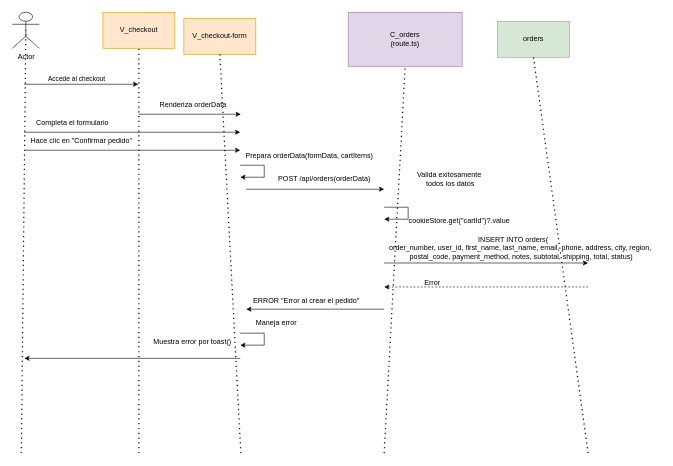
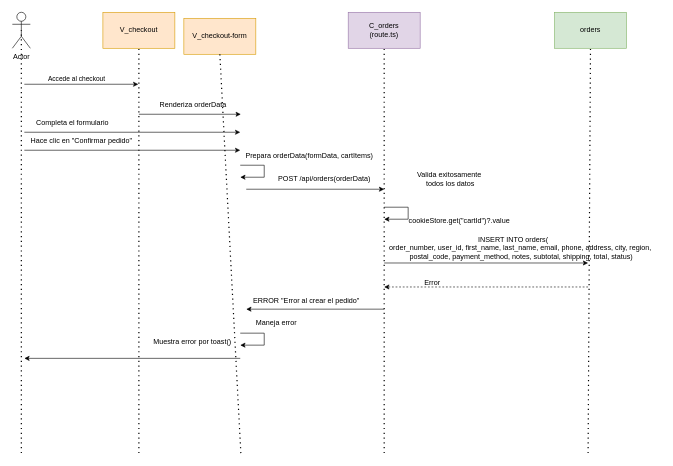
  <mxCell id="0" />
  <mxCell id="1" parent="0" />
  <mxCell id="2" value="V_checkout" style="rounded=0;whiteSpace=wrap;html=1;fillColor=#ffe6cc;strokeColor=#d79b00;" vertex="1" parent="1"><mxGeometry x="171" y="20" width="120" height="60" as="geometry" /></mxCell>
- <mxCell id="3" value="&lt;div&gt;C_orders&lt;/div&gt;&lt;div&gt;(route.ts)&lt;/div&gt;" style="rounded=0;whiteSpace=wrap;html=1;fillColor=#e1d5e7;strokeColor=#9673a6;" vertex="1" parent="1"><mxGeometry x="580" y="20" width="190" height="90" as="geometry" /></mxCell>
- <mxCell id="4" value="Actor" style="shape=umlActor;verticalLabelPosition=bottom;verticalAlign=top;html=1;outlineConnect=0;" vertex="1" parent="1"><mxGeometry x="20" y="20" width="45" height="60" as="geometry" /></mxCell>
+ <mxCell id="3" value="&lt;div&gt;C_orders&lt;/div&gt;&lt;div&gt;(route.ts)&lt;/div&gt;" style="rounded=0;whiteSpace=wrap;html=1;fillColor=#e1d5e7;strokeColor=#9673a6;" vertex="1" parent="1"><mxGeometry x="580" y="20" width="120" height="60" as="geometry" /></mxCell>
+ <mxCell id="4" value="Actor" style="shape=umlActor;verticalLabelPosition=bottom;verticalAlign=top;html=1;outlineConnect=0;" vertex="1" parent="1"><mxGeometry x="20" y="20" width="30" height="60" as="geometry" /></mxCell>
  <mxCell id="5" style="edgeStyle=orthogonalEdgeStyle;rounded=0;orthogonalLoop=1;jettySize=auto;html=1;exitX=0.5;exitY=1;exitDx=0;exitDy=0;" edge="1" parent="1" source="2" target="2"><mxGeometry relative="1" as="geometry" /></mxCell>
  <mxCell id="6" value="" style="endArrow=none;dashed=1;html=1;dashPattern=1 3;strokeWidth=2;rounded=0;entryX=0.5;entryY=0.5;entryDx=0;entryDy=0;entryPerimeter=0;" edge="1" parent="1" target="4"><mxGeometry width="50" height="50" relative="1" as="geometry"><mxPoint x="35" y="755" as="sourcePoint" /><mxPoint x="57" y="150" as="targetPoint" /></mxGeometry></mxCell>
  <mxCell id="7" value="" style="endArrow=none;dashed=1;html=1;dashPattern=1 3;strokeWidth=2;rounded=0;entryX=0.5;entryY=1;entryDx=0;entryDy=0;" edge="1" parent="1" target="3"><mxGeometry width="50" height="50" relative="1" as="geometry"><mxPoint x="640" y="755" as="sourcePoint" /><mxPoint x="880" y="350" as="targetPoint" /></mxGeometry></mxCell>
  <mxCell id="8" value="" style="endArrow=classic;html=1;rounded=0;" edge="1" parent="1"><mxGeometry width="50" height="50" relative="1" as="geometry"><mxPoint x="40" y="140" as="sourcePoint" /><mxPoint x="230" y="140" as="targetPoint" /></mxGeometry></mxCell>
  <mxCell id="9" value="Accede al checkout" style="edgeLabel;html=1;align=center;verticalAlign=middle;resizable=0;points=[];" connectable="0" vertex="1" parent="8"><mxGeometry x="-0.176" y="4" relative="1" as="geometry"><mxPoint x="8" y="-6" as="offset" /></mxGeometry></mxCell>
  <mxCell id="10" value="" style="endArrow=classic;html=1;rounded=0;" edge="1" parent="1"><mxGeometry width="50" height="50" relative="1" as="geometry"><mxPoint x="231" y="190" as="sourcePoint" /><mxPoint x="401" y="190" as="targetPoint" /></mxGeometry></mxCell>
  <mxCell id="11" value="Renderiza orderData" style="text;html=1;align=center;verticalAlign=middle;resizable=0;points=[];autosize=1;strokeColor=none;fillColor=none;" vertex="1" parent="1"><mxGeometry x="256" y="160" width="130" height="30" as="geometry" /></mxCell>
  <mxCell id="12" value="V_checkout-form" style="rounded=0;whiteSpace=wrap;html=1;fillColor=#ffe6cc;strokeColor=#d79b00;" vertex="1" parent="1"><mxGeometry x="306" y="30" width="120" height="60" as="geometry" /></mxCell>
  <mxCell id="13" value="" style="endArrow=none;dashed=1;html=1;dashPattern=1 3;strokeWidth=2;rounded=0;entryX=0.5;entryY=1;entryDx=0;entryDy=0;" edge="1" parent="1" target="12"><mxGeometry width="50" height="50" relative="1" as="geometry"><mxPoint x="401" y="755" as="sourcePoint" /><mxPoint x="431" y="220" as="targetPoint" /></mxGeometry></mxCell>
- <mxCell id="14" value="orders" style="whiteSpace=wrap;html=1;fillColor=#d5e8d4;strokeColor=#82b366;" vertex="1" parent="1"><mxGeometry x="829" y="35" width="120" height="60" as="geometry" /></mxCell>
+ <mxCell id="14" value="orders" style="whiteSpace=wrap;html=1;fillColor=#d5e8d4;strokeColor=#82b366;" vertex="1" parent="1"><mxGeometry x="924" y="20" width="120" height="60" as="geometry" /></mxCell>
  <mxCell id="15" value="" style="endArrow=none;dashed=1;html=1;dashPattern=1 3;strokeWidth=2;rounded=0;entryX=0.5;entryY=1;entryDx=0;entryDy=0;" edge="1" parent="1" target="14"><mxGeometry width="50" height="50" relative="1" as="geometry"><mxPoint x="980" y="755" as="sourcePoint" /><mxPoint x="944" y="270" as="targetPoint" /></mxGeometry></mxCell>
  <mxCell id="16" value="" style="endArrow=none;dashed=1;html=1;dashPattern=1 3;strokeWidth=2;rounded=0;entryX=0.5;entryY=1;entryDx=0;entryDy=0;" edge="1" parent="1" target="2"><mxGeometry width="50" height="50" relative="1" as="geometry"><mxPoint x="231" y="755" as="sourcePoint" /><mxPoint x="241" y="260" as="targetPoint" /></mxGeometry></mxCell>
  <mxCell id="17" value="" style="endArrow=classic;html=1;rounded=0;" edge="1" parent="1"><mxGeometry width="50" height="50" relative="1" as="geometry"><mxPoint x="40" y="220" as="sourcePoint" /><mxPoint x="400" y="220" as="targetPoint" /></mxGeometry></mxCell>
  <mxCell id="18" value="Completa el formulario" style="text;html=1;align=center;verticalAlign=middle;resizable=0;points=[];autosize=1;strokeColor=none;fillColor=none;" vertex="1" parent="1"><mxGeometry x="50" y="190" width="140" height="30" as="geometry" /></mxCell>
  <mxCell id="19" value="" style="endArrow=classic;html=1;rounded=0;" edge="1" parent="1"><mxGeometry width="50" height="50" relative="1" as="geometry"><mxPoint x="40" y="250" as="sourcePoint" /><mxPoint x="400" y="250" as="targetPoint" /></mxGeometry></mxCell>
  <mxCell id="20" value="Hace clic en &quot;Confirmar pedido&quot;" style="text;html=1;align=center;verticalAlign=middle;resizable=0;points=[];autosize=1;strokeColor=none;fillColor=none;" vertex="1" parent="1"><mxGeometry x="40" y="220" width="190" height="30" as="geometry" /></mxCell>
  <mxCell id="21" value="" style="endArrow=classic;html=1;rounded=0;" edge="1" parent="1"><mxGeometry width="50" height="50" relative="1" as="geometry"><mxPoint x="400" y="275" as="sourcePoint" /><mxPoint x="400" y="295" as="targetPoint" /><Array as="points"><mxPoint x="440" y="275" /><mxPoint x="440" y="295" /></Array></mxGeometry></mxCell>
  <mxCell id="22" value="Prepara orderData(formData, cartItems)" style="text;html=1;align=center;verticalAlign=middle;resizable=0;points=[];autosize=1;strokeColor=none;fillColor=none;" vertex="1" parent="1"><mxGeometry x="395" y="245" width="240" height="30" as="geometry" /></mxCell>
  <mxCell id="23" value="" style="endArrow=classic;html=1;rounded=0;" edge="1" parent="1"><mxGeometry width="50" height="50" relative="1" as="geometry"><mxPoint x="410" y="315" as="sourcePoint" /><mxPoint x="640" y="315" as="targetPoint" /></mxGeometry></mxCell>
  <mxCell id="24" value="&lt;div&gt;POST /api/orders(orderData)&lt;/div&gt;" style="text;html=1;align=center;verticalAlign=middle;resizable=0;points=[];autosize=1;strokeColor=none;fillColor=none;" vertex="1" parent="1"><mxGeometry x="450" y="283" width="180" height="30" as="geometry" /></mxCell>
  <mxCell id="25" value="" style="endArrow=classic;html=1;rounded=0;" edge="1" parent="1"><mxGeometry width="50" height="50" relative="1" as="geometry"><mxPoint x="640" y="345" as="sourcePoint" /><mxPoint x="640" y="365" as="targetPoint" /><Array as="points"><mxPoint x="680" y="345" /><mxPoint x="680" y="365" /></Array></mxGeometry></mxCell>
  <mxCell id="26" value="&lt;div&gt;Valida exitosamente&amp;nbsp;&lt;/div&gt;&lt;div&gt;todos los datos&lt;/div&gt;" style="text;html=1;align=center;verticalAlign=middle;resizable=0;points=[];autosize=1;strokeColor=none;fillColor=none;" vertex="1" parent="1"><mxGeometry x="685" y="278" width="130" height="40" as="geometry" /></mxCell>
  <mxCell id="27" value="cookieStore.get(&quot;cartId&quot;)?.value" style="text;html=1;align=center;verticalAlign=middle;resizable=0;points=[];autosize=1;strokeColor=none;fillColor=none;" vertex="1" parent="1"><mxGeometry x="670" y="353" width="190" height="30" as="geometry" /></mxCell>
  <mxCell id="28" value="" style="endArrow=classic;html=1;rounded=0;" edge="1" parent="1"><mxGeometry width="50" height="50" relative="1" as="geometry"><mxPoint x="640" y="438" as="sourcePoint" /><mxPoint x="980" y="438" as="targetPoint" /></mxGeometry></mxCell>
  <mxCell id="29" value="INSERT INTO orders(&lt;br&gt;&amp;nbsp; &amp;nbsp; &amp;nbsp; &amp;nbsp; order_number, user_id, first_name, last_name, email, phone, address, city, region,&amp;nbsp;&lt;br&gt;&amp;nbsp; &amp;nbsp; &amp;nbsp; &amp;nbsp; postal_code, payment_method, notes, subtotal, shipping, total, status)" style="text;html=1;align=center;verticalAlign=middle;resizable=0;points=[];autosize=1;strokeColor=none;fillColor=none;" vertex="1" parent="1"><mxGeometry x="610" y="383" width="490" height="60" as="geometry" /></mxCell>
  <mxCell id="30" value="" style="endArrow=classic;html=1;rounded=0;dashed=1;" edge="1" parent="1"><mxGeometry width="50" height="50" relative="1" as="geometry"><mxPoint x="980" y="478" as="sourcePoint" /><mxPoint x="640" y="478" as="targetPoint" /></mxGeometry></mxCell>
  <mxCell id="31" value="Error" style="text;html=1;align=center;verticalAlign=middle;resizable=0;points=[];autosize=1;strokeColor=none;fillColor=none;" vertex="1" parent="1"><mxGeometry x="695" y="456" width="50" height="30" as="geometry" /></mxCell>
  <mxCell id="32" value="" style="endArrow=classic;html=1;rounded=0;" edge="1" parent="1"><mxGeometry width="50" height="50" relative="1" as="geometry"><mxPoint x="640" y="515" as="sourcePoint" /><mxPoint x="410" y="515" as="targetPoint" /></mxGeometry></mxCell>
  <mxCell id="33" value="ERROR &quot;Error al crear el pedido&quot;" style="text;html=1;align=center;verticalAlign=middle;resizable=0;points=[];autosize=1;strokeColor=none;fillColor=none;" vertex="1" parent="1"><mxGeometry x="410" y="486" width="200" height="30" as="geometry" /></mxCell>
  <mxCell id="34" value="" style="endArrow=classic;html=1;rounded=0;" edge="1" parent="1"><mxGeometry width="50" height="50" relative="1" as="geometry"><mxPoint x="400" y="597" as="sourcePoint" /><mxPoint x="40" y="597" as="targetPoint" /></mxGeometry></mxCell>
  <mxCell id="35" value="Muestra error por toast()" style="text;html=1;align=center;verticalAlign=middle;resizable=0;points=[];autosize=1;strokeColor=none;fillColor=none;" vertex="1" parent="1"><mxGeometry x="245" y="555" width="150" height="30" as="geometry" /></mxCell>
  <mxCell id="36" value="" style="endArrow=classic;html=1;rounded=0;" edge="1" parent="1"><mxGeometry width="50" height="50" relative="1" as="geometry"><mxPoint x="400" y="555" as="sourcePoint" /><mxPoint x="400" y="575" as="targetPoint" /><Array as="points"><mxPoint x="440" y="555" /><mxPoint x="440" y="575" /></Array></mxGeometry></mxCell>
  <mxCell id="37" value="Maneja error" style="text;html=1;align=center;verticalAlign=middle;resizable=0;points=[];autosize=1;strokeColor=none;fillColor=none;" vertex="1" parent="1"><mxGeometry x="415" y="523" width="90" height="30" as="geometry" /></mxCell>
